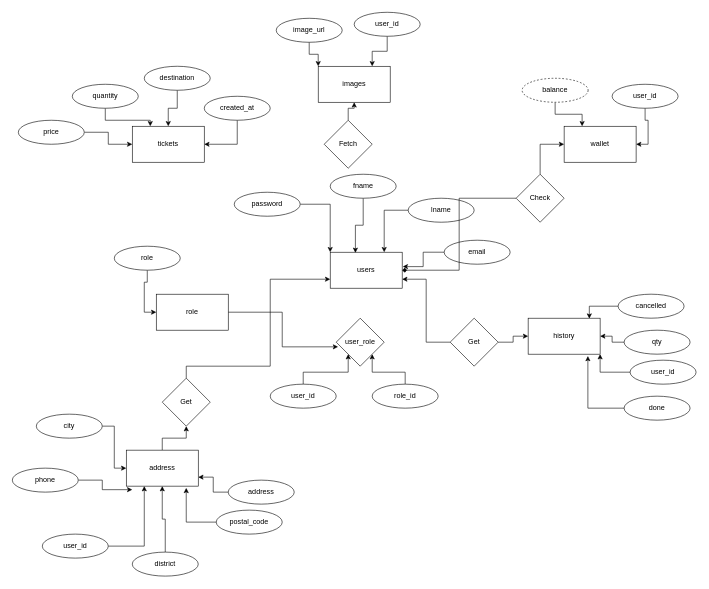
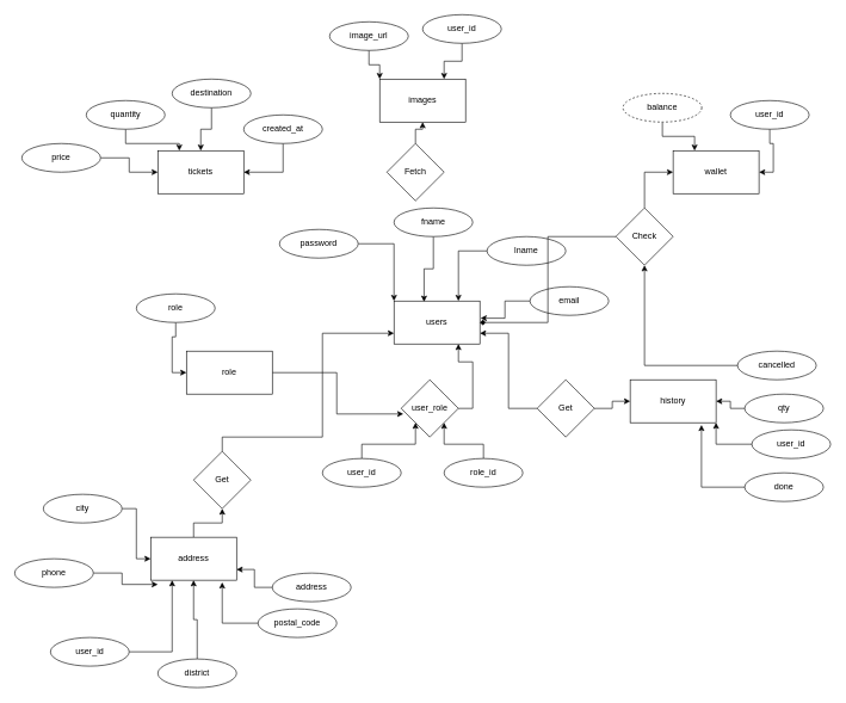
  <mxCell id="0" />
  <mxCell id="1" parent="0" />
  <mxCell id="2" value="users" style="rounded=0;whiteSpace=wrap;html=1;" vertex="1" parent="1"><mxGeometry x="550" y="420" width="120" height="60" as="geometry" /></mxCell>
  <mxCell id="3" style="edgeStyle=orthogonalEdgeStyle;rounded=0;orthogonalLoop=1;jettySize=auto;html=1;entryX=0.35;entryY=0.017;entryDx=0;entryDy=0;entryPerimeter=0;" edge="1" parent="1" source="4" target="2"><mxGeometry relative="1" as="geometry" /></mxCell>
  <mxCell id="4" value="fname" style="ellipse;whiteSpace=wrap;html=1;" vertex="1" parent="1"><mxGeometry x="550" y="290" width="110" height="40" as="geometry" /></mxCell>
  <mxCell id="5" style="edgeStyle=orthogonalEdgeStyle;rounded=0;orthogonalLoop=1;jettySize=auto;html=1;entryX=0;entryY=0;entryDx=0;entryDy=0;" edge="1" parent="1" source="6" target="2"><mxGeometry relative="1" as="geometry" /></mxCell>
  <mxCell id="6" value="password" style="ellipse;whiteSpace=wrap;html=1;" vertex="1" parent="1"><mxGeometry x="390" y="320" width="110" height="40" as="geometry" /></mxCell>
  <mxCell id="7" style="edgeStyle=orthogonalEdgeStyle;rounded=0;orthogonalLoop=1;jettySize=auto;html=1;entryX=1.008;entryY=0.4;entryDx=0;entryDy=0;entryPerimeter=0;" edge="1" parent="1" source="8" target="2"><mxGeometry relative="1" as="geometry" /></mxCell>
  <mxCell id="8" value="email" style="ellipse;whiteSpace=wrap;html=1;" vertex="1" parent="1"><mxGeometry x="740" y="400" width="110" height="40" as="geometry" /></mxCell>
  <mxCell id="9" style="edgeStyle=orthogonalEdgeStyle;rounded=0;orthogonalLoop=1;jettySize=auto;html=1;entryX=0.75;entryY=0;entryDx=0;entryDy=0;" edge="1" parent="1" source="10" target="2"><mxGeometry relative="1" as="geometry" /></mxCell>
  <mxCell id="10" value="lname" style="ellipse;whiteSpace=wrap;html=1;" vertex="1" parent="1"><mxGeometry x="680" y="330" width="110" height="40" as="geometry" /></mxCell>
  <mxCell id="11" value="images" style="rounded=0;whiteSpace=wrap;html=1;" vertex="1" parent="1"><mxGeometry x="530" y="110" width="120" height="60" as="geometry" /></mxCell>
  <mxCell id="12" style="edgeStyle=orthogonalEdgeStyle;rounded=0;orthogonalLoop=1;jettySize=auto;html=1;entryX=0.5;entryY=1;entryDx=0;entryDy=0;" edge="1" parent="1" source="13" target="64"><mxGeometry relative="1" as="geometry" /></mxCell>
  <mxCell id="13" value="address" style="rounded=0;whiteSpace=wrap;html=1;" vertex="1" parent="1"><mxGeometry x="210" y="750" width="120" height="60" as="geometry" /></mxCell>
  <mxCell id="14" style="edgeStyle=orthogonalEdgeStyle;rounded=0;orthogonalLoop=1;jettySize=auto;html=1;entryX=0.039;entryY=0.597;entryDx=0;entryDy=0;entryPerimeter=0;" edge="1" parent="1" source="15" target="17"><mxGeometry relative="1" as="geometry" /></mxCell>
  <mxCell id="15" value="role" style="rounded=0;whiteSpace=wrap;html=1;" vertex="1" parent="1"><mxGeometry x="260" y="490" width="120" height="60" as="geometry" /></mxCell>
+ <mxCell id="16" style="edgeStyle=orthogonalEdgeStyle;rounded=0;orthogonalLoop=1;jettySize=auto;html=1;exitX=1;exitY=0.5;exitDx=0;exitDy=0;entryX=0.75;entryY=1;entryDx=0;entryDy=0;" edge="1" parent="1" source="17" target="2"><mxGeometry relative="1" as="geometry" /></mxCell>
  <mxCell id="17" value="user_role" style="rhombus;whiteSpace=wrap;html=1;" vertex="1" parent="1"><mxGeometry x="560" y="530" width="80" height="80" as="geometry" /></mxCell>
  <mxCell id="18" value="history" style="rounded=0;whiteSpace=wrap;html=1;" vertex="1" parent="1"><mxGeometry x="880" y="530" width="120" height="60" as="geometry" /></mxCell>
  <mxCell id="19" value="wallet" style="rounded=0;whiteSpace=wrap;html=1;" vertex="1" parent="1"><mxGeometry x="940" y="210" width="120" height="60" as="geometry" /></mxCell>
  <mxCell id="20" value="tickets" style="rounded=0;whiteSpace=wrap;html=1;" vertex="1" parent="1"><mxGeometry x="220" y="210" width="120" height="60" as="geometry" /></mxCell>
  <mxCell id="21" style="edgeStyle=orthogonalEdgeStyle;rounded=0;orthogonalLoop=1;jettySize=auto;html=1;entryX=0;entryY=0.5;entryDx=0;entryDy=0;" edge="1" parent="1" source="22" target="15"><mxGeometry relative="1" as="geometry" /></mxCell>
  <mxCell id="22" value="role" style="ellipse;whiteSpace=wrap;html=1;" vertex="1" parent="1"><mxGeometry y="410" width="110" height="40" as="geometry" x="190" /></mxCell>
  <mxCell id="23" style="edgeStyle=orthogonalEdgeStyle;rounded=0;orthogonalLoop=1;jettySize=auto;html=1;entryX=0;entryY=1;entryDx=0;entryDy=0;" edge="1" parent="1" source="24" target="17"><mxGeometry relative="1" as="geometry" /></mxCell>
  <mxCell id="24" value="user_id" style="ellipse;whiteSpace=wrap;html=1;" vertex="1" parent="1"><mxGeometry x="450" y="640" width="110" height="40" as="geometry" /></mxCell>
  <mxCell id="25" style="edgeStyle=orthogonalEdgeStyle;rounded=0;orthogonalLoop=1;jettySize=auto;html=1;entryX=1;entryY=1;entryDx=0;entryDy=0;" edge="1" parent="1" source="26" target="17"><mxGeometry relative="1" as="geometry" /></mxCell>
  <mxCell id="26" value="role_id" style="ellipse;whiteSpace=wrap;html=1;" vertex="1" parent="1"><mxGeometry x="620" y="640" width="110" height="40" as="geometry" /></mxCell>
  <mxCell id="27" style="edgeStyle=orthogonalEdgeStyle;rounded=0;orthogonalLoop=1;jettySize=auto;html=1;entryX=1;entryY=1;entryDx=0;entryDy=0;" edge="1" parent="1" source="28" target="18"><mxGeometry relative="1" as="geometry" /></mxCell>
  <mxCell id="28" value="user_id" style="ellipse;whiteSpace=wrap;html=1;" vertex="1" parent="1"><mxGeometry x="1050" y="600" width="110" height="40" as="geometry" /></mxCell>
  <mxCell id="29" style="edgeStyle=orthogonalEdgeStyle;rounded=0;orthogonalLoop=1;jettySize=auto;html=1;" edge="1" parent="1" source="30" target="18"><mxGeometry relative="1" as="geometry" /></mxCell>
  <mxCell id="30" value="qty" style="ellipse;whiteSpace=wrap;html=1;" vertex="1" parent="1"><mxGeometry x="1040" y="550" width="110" height="40" as="geometry" /></mxCell>
  <mxCell id="31" style="edgeStyle=orthogonalEdgeStyle;rounded=0;orthogonalLoop=1;jettySize=auto;html=1;entryX=0.83;entryY=1.051;entryDx=0;entryDy=0;entryPerimeter=0;" edge="1" parent="1" source="32" target="18"><mxGeometry relative="1" as="geometry" /></mxCell>
  <mxCell id="32" value="done" style="ellipse;whiteSpace=wrap;html=1;" vertex="1" parent="1"><mxGeometry x="1040" y="660" width="110" height="40" as="geometry" /></mxCell>
- <mxCell id="33" style="edgeStyle=orthogonalEdgeStyle;rounded=0;orthogonalLoop=1;jettySize=auto;html=1;entryX=0.85;entryY=0.012;entryDx=0;entryDy=0;entryPerimeter=0;" edge="1" parent="1" source="34" target="18"><mxGeometry relative="1" as="geometry" /></mxCell>
+ <mxCell id="33" style="edgeStyle=orthogonalEdgeStyle;rounded=0;orthogonalLoop=1;jettySize=auto;html=1;" edge="1" parent="1" source="34" target="72"><mxGeometry relative="1" as="geometry" /></mxCell>
  <mxCell id="34" value="cancelled" style="ellipse;whiteSpace=wrap;html=1;" vertex="1" parent="1"><mxGeometry x="1030" y="490" width="110" height="40" as="geometry" /></mxCell>
  <mxCell id="35" style="edgeStyle=orthogonalEdgeStyle;rounded=0;orthogonalLoop=1;jettySize=auto;html=1;entryX=0;entryY=0;entryDx=0;entryDy=0;" edge="1" parent="1" source="36" target="11"><mxGeometry relative="1" as="geometry" /></mxCell>
  <mxCell id="36" value="image_url" style="ellipse;whiteSpace=wrap;html=1;" vertex="1" parent="1"><mxGeometry x="460" y="30" width="110" height="40" as="geometry" /></mxCell>
  <mxCell id="37" style="edgeStyle=orthogonalEdgeStyle;rounded=0;orthogonalLoop=1;jettySize=auto;html=1;entryX=0.75;entryY=0;entryDx=0;entryDy=0;" edge="1" parent="1" source="38" target="11"><mxGeometry relative="1" as="geometry" /></mxCell>
  <mxCell id="38" value="user_id" style="ellipse;whiteSpace=wrap;html=1;" vertex="1" parent="1"><mxGeometry x="590" y="20" width="110" height="40" as="geometry" /></mxCell>
  <mxCell id="39" style="edgeStyle=orthogonalEdgeStyle;rounded=0;orthogonalLoop=1;jettySize=auto;html=1;entryX=0.25;entryY=0;entryDx=0;entryDy=0;" edge="1" parent="1" source="40" target="19"><mxGeometry relative="1" as="geometry" /></mxCell>
  <mxCell id="40" value="balance" style="ellipse;whiteSpace=wrap;html=1;dashed=1;" vertex="1" parent="1"><mxGeometry x="870" y="130" width="110" height="40" as="geometry" /></mxCell>
  <mxCell id="41" style="edgeStyle=orthogonalEdgeStyle;rounded=0;orthogonalLoop=1;jettySize=auto;html=1;entryX=1;entryY=0.5;entryDx=0;entryDy=0;" edge="1" parent="1" source="42" target="19"><mxGeometry relative="1" as="geometry" /></mxCell>
  <mxCell id="42" value="user_id" style="ellipse;whiteSpace=wrap;html=1;" vertex="1" parent="1"><mxGeometry x="1020" y="140" width="110" height="40" as="geometry" /></mxCell>
  <mxCell id="43" style="edgeStyle=orthogonalEdgeStyle;rounded=0;orthogonalLoop=1;jettySize=auto;html=1;entryX=0;entryY=0.5;entryDx=0;entryDy=0;" edge="1" parent="1" source="44" target="20"><mxGeometry relative="1" as="geometry" /></mxCell>
  <mxCell id="44" value="price" style="ellipse;whiteSpace=wrap;html=1;" vertex="1" parent="1"><mxGeometry x="30" y="200" width="110" height="40" as="geometry" /></mxCell>
  <mxCell id="45" style="edgeStyle=orthogonalEdgeStyle;rounded=0;orthogonalLoop=1;jettySize=auto;html=1;entryX=0.5;entryY=0;entryDx=0;entryDy=0;" edge="1" parent="1" source="46" target="20"><mxGeometry relative="1" as="geometry" /></mxCell>
  <mxCell id="46" value="destination" style="ellipse;whiteSpace=wrap;html=1;" vertex="1" parent="1"><mxGeometry x="240" y="110" width="110" height="40" as="geometry" /></mxCell>
  <mxCell id="47" style="edgeStyle=orthogonalEdgeStyle;rounded=0;orthogonalLoop=1;jettySize=auto;html=1;entryX=0.25;entryY=0;entryDx=0;entryDy=0;" edge="1" parent="1" source="48" target="20"><mxGeometry relative="1" as="geometry" /></mxCell>
  <mxCell id="48" value="quantity" style="ellipse;whiteSpace=wrap;html=1;" vertex="1" parent="1"><mxGeometry x="120" y="140" width="110" height="40" as="geometry" /></mxCell>
  <mxCell id="49" style="edgeStyle=orthogonalEdgeStyle;rounded=0;orthogonalLoop=1;jettySize=auto;html=1;entryX=1;entryY=0.5;entryDx=0;entryDy=0;" edge="1" parent="1" source="50" target="20"><mxGeometry relative="1" as="geometry" /></mxCell>
  <mxCell id="50" value="created_at" style="ellipse;whiteSpace=wrap;html=1;" vertex="1" parent="1"><mxGeometry x="340" y="160" width="110" height="40" as="geometry" /></mxCell>
  <mxCell id="51" style="edgeStyle=orthogonalEdgeStyle;rounded=0;orthogonalLoop=1;jettySize=auto;html=1;entryX=1;entryY=0.75;entryDx=0;entryDy=0;" edge="1" parent="1" source="52" target="13"><mxGeometry relative="1" as="geometry" /></mxCell>
  <mxCell id="52" value="address" style="ellipse;whiteSpace=wrap;html=1;" vertex="1" parent="1"><mxGeometry x="380" y="800" width="110" height="40" as="geometry" /></mxCell>
  <mxCell id="53" style="edgeStyle=orthogonalEdgeStyle;rounded=0;orthogonalLoop=1;jettySize=auto;html=1;entryX=0.083;entryY=1.098;entryDx=0;entryDy=0;entryPerimeter=0;" edge="1" parent="1" source="54" target="13"><mxGeometry relative="1" as="geometry" /></mxCell>
  <mxCell id="54" value="phone" style="ellipse;whiteSpace=wrap;html=1;" vertex="1" parent="1"><mxGeometry x="20" y="780" width="110" height="40" as="geometry" /></mxCell>
  <mxCell id="55" style="edgeStyle=orthogonalEdgeStyle;rounded=0;orthogonalLoop=1;jettySize=auto;html=1;entryX=0;entryY=0.5;entryDx=0;entryDy=0;" edge="1" parent="1" source="56" target="13"><mxGeometry relative="1" as="geometry" /></mxCell>
  <mxCell id="56" value="city" style="ellipse;whiteSpace=wrap;html=1;" vertex="1" parent="1"><mxGeometry x="60" y="690" width="110" height="40" as="geometry" /></mxCell>
  <mxCell id="57" style="edgeStyle=orthogonalEdgeStyle;rounded=0;orthogonalLoop=1;jettySize=auto;html=1;entryX=0.5;entryY=1;entryDx=0;entryDy=0;" edge="1" parent="1" source="58" target="13"><mxGeometry relative="1" as="geometry" /></mxCell>
  <mxCell id="58" value="district" style="ellipse;whiteSpace=wrap;html=1;" vertex="1" parent="1"><mxGeometry x="220" y="920" width="110" height="40" as="geometry" /></mxCell>
  <mxCell id="59" style="edgeStyle=orthogonalEdgeStyle;rounded=0;orthogonalLoop=1;jettySize=auto;html=1;entryX=0.833;entryY=1.05;entryDx=0;entryDy=0;entryPerimeter=0;" edge="1" parent="1" source="60" target="13"><mxGeometry relative="1" as="geometry" /></mxCell>
  <mxCell id="60" value="postal_code" style="ellipse;whiteSpace=wrap;html=1;" vertex="1" parent="1"><mxGeometry x="360" y="850" width="110" height="40" as="geometry" /></mxCell>
  <mxCell id="61" style="edgeStyle=orthogonalEdgeStyle;rounded=0;orthogonalLoop=1;jettySize=auto;html=1;entryX=0.25;entryY=1;entryDx=0;entryDy=0;" edge="1" parent="1" source="62" target="13"><mxGeometry relative="1" as="geometry" /></mxCell>
  <mxCell id="62" value="user_id" style="ellipse;whiteSpace=wrap;html=1;" vertex="1" parent="1"><mxGeometry x="70" y="890" width="110" height="40" as="geometry" /></mxCell>
  <mxCell id="63" style="edgeStyle=orthogonalEdgeStyle;rounded=0;orthogonalLoop=1;jettySize=auto;html=1;entryX=0;entryY=0.75;entryDx=0;entryDy=0;" edge="1" parent="1" source="64" target="2"><mxGeometry relative="1" as="geometry"><mxPoint x="430" y="450" as="targetPoint" /><Array as="points"><mxPoint x="310" y="610" /><mxPoint x="450" y="610" /><mxPoint x="450" y="465" /></Array></mxGeometry></mxCell>
  <mxCell id="64" value="Get" style="rhombus;whiteSpace=wrap;html=1;" vertex="1" parent="1"><mxGeometry x="270" y="630" width="80" height="80" as="geometry" /></mxCell>
  <mxCell id="65" style="edgeStyle=orthogonalEdgeStyle;rounded=0;orthogonalLoop=1;jettySize=auto;html=1;" edge="1" parent="1" source="66" target="11"><mxGeometry relative="1" as="geometry" /></mxCell>
  <mxCell id="66" value="Fetch" style="rhombus;whiteSpace=wrap;html=1;" vertex="1" parent="1"><mxGeometry x="540" y="200" width="80" height="80" as="geometry" /></mxCell>
  <mxCell id="67" style="edgeStyle=orthogonalEdgeStyle;rounded=0;orthogonalLoop=1;jettySize=auto;html=1;entryX=0;entryY=0.5;entryDx=0;entryDy=0;" edge="1" parent="1" source="69" target="18"><mxGeometry relative="1" as="geometry" /></mxCell>
  <mxCell id="68" style="edgeStyle=orthogonalEdgeStyle;rounded=0;orthogonalLoop=1;jettySize=auto;html=1;entryX=1;entryY=0.75;entryDx=0;entryDy=0;" edge="1" parent="1" source="69" target="2"><mxGeometry relative="1" as="geometry" /></mxCell>
  <mxCell id="69" value="Get" style="rhombus;whiteSpace=wrap;html=1;" vertex="1" parent="1"><mxGeometry x="750" y="530" width="80" height="80" as="geometry" /></mxCell>
  <mxCell id="70" style="edgeStyle=orthogonalEdgeStyle;rounded=0;orthogonalLoop=1;jettySize=auto;html=1;entryX=0;entryY=0.5;entryDx=0;entryDy=0;" edge="1" parent="1" source="72" target="19"><mxGeometry relative="1" as="geometry" /></mxCell>
  <mxCell id="71" style="edgeStyle=orthogonalEdgeStyle;rounded=0;orthogonalLoop=1;jettySize=auto;html=1;entryX=1;entryY=0.5;entryDx=0;entryDy=0;endArrow=diamond;" edge="1" parent="1" source="72" target="2"><mxGeometry relative="1" as="geometry" /></mxCell>
  <mxCell id="72" value="Check" style="rhombus;whiteSpace=wrap;html=1;" vertex="1" parent="1"><mxGeometry x="860" y="290" width="80" height="80" as="geometry" /></mxCell>
